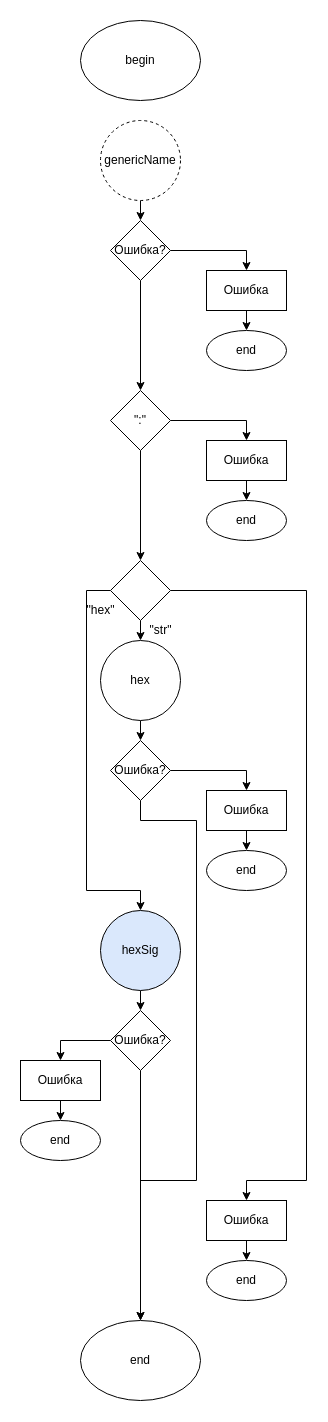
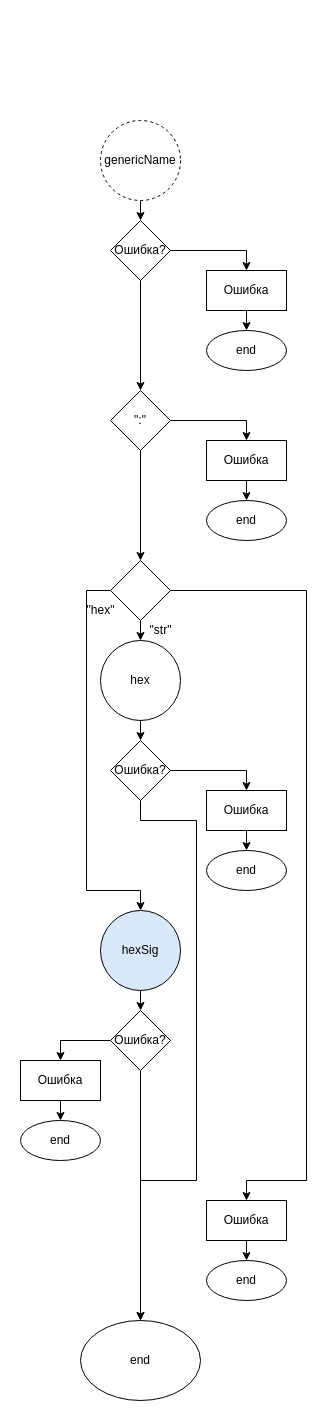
  <mxCell id="0" />
  <mxCell id="1" parent="0" />
- <mxCell id="2" value="begin" style="ellipse;whiteSpace=wrap;html=1;" vertex="1" parent="1"><mxGeometry x="80" y="20" width="120" height="80" as="geometry" /></mxCell>
  <mxCell id="3" style="edgeStyle=orthogonalEdgeStyle;rounded=0;orthogonalLoop=1;jettySize=auto;html=1;exitX=0.5;exitY=1;exitDx=0;exitDy=0;entryX=0.5;entryY=0;entryDx=0;entryDy=0;" edge="1" parent="1" source="4" target="7"><mxGeometry relative="1" as="geometry" /></mxCell>
  <mxCell id="4" value="genericName" style="ellipse;whiteSpace=wrap;html=1;aspect=fixed;dashed=1;" vertex="1" parent="1"><mxGeometry x="100" y="120" width="80" height="80" as="geometry" /></mxCell>
  <mxCell id="5" style="edgeStyle=orthogonalEdgeStyle;rounded=0;orthogonalLoop=1;jettySize=auto;html=1;exitX=1;exitY=0.5;exitDx=0;exitDy=0;entryX=0.5;entryY=0;entryDx=0;entryDy=0;" edge="1" parent="1" source="7" target="9"><mxGeometry relative="1" as="geometry" /></mxCell>
  <mxCell id="6" style="edgeStyle=orthogonalEdgeStyle;rounded=0;orthogonalLoop=1;jettySize=auto;html=1;exitX=0.5;exitY=1;exitDx=0;exitDy=0;entryX=0.5;entryY=0;entryDx=0;entryDy=0;" edge="1" parent="1" source="7" target="13"><mxGeometry relative="1" as="geometry" /></mxCell>
  <mxCell id="7" value="Ошибка?" style="rhombus;whiteSpace=wrap;html=1;" vertex="1" parent="1"><mxGeometry x="110" y="220" width="60" height="60" as="geometry" /></mxCell>
  <mxCell id="8" style="edgeStyle=orthogonalEdgeStyle;rounded=0;orthogonalLoop=1;jettySize=auto;html=1;exitX=0.5;exitY=1;exitDx=0;exitDy=0;entryX=0.5;entryY=0;entryDx=0;entryDy=0;" edge="1" parent="1" source="9" target="10"><mxGeometry relative="1" as="geometry" /></mxCell>
  <mxCell id="9" value="Ошибка" style="rounded=0;whiteSpace=wrap;html=1;" vertex="1" parent="1"><mxGeometry x="206" y="270" width="80" height="40" as="geometry" /></mxCell>
  <mxCell id="10" value="end" style="ellipse;whiteSpace=wrap;html=1;" vertex="1" parent="1"><mxGeometry x="206" y="330" width="80" height="40" as="geometry" /></mxCell>
  <mxCell id="11" style="edgeStyle=orthogonalEdgeStyle;rounded=0;orthogonalLoop=1;jettySize=auto;html=1;exitX=1;exitY=0.5;exitDx=0;exitDy=0;entryX=0.5;entryY=0;entryDx=0;entryDy=0;" edge="1" parent="1" source="13" target="15"><mxGeometry relative="1" as="geometry" /></mxCell>
  <mxCell id="12" style="edgeStyle=orthogonalEdgeStyle;rounded=0;orthogonalLoop=1;jettySize=auto;html=1;exitX=0.5;exitY=1;exitDx=0;exitDy=0;entryX=0.5;entryY=0;entryDx=0;entryDy=0;" edge="1" parent="1" source="13" target="20"><mxGeometry relative="1" as="geometry" /></mxCell>
  <mxCell id="13" value="&quot;:&quot;" style="rhombus;whiteSpace=wrap;html=1;" vertex="1" parent="1"><mxGeometry x="110" y="390" width="60" height="60" as="geometry" /></mxCell>
  <mxCell id="14" style="edgeStyle=orthogonalEdgeStyle;rounded=0;orthogonalLoop=1;jettySize=auto;html=1;exitX=0.5;exitY=1;exitDx=0;exitDy=0;entryX=0.5;entryY=0;entryDx=0;entryDy=0;" edge="1" parent="1" source="15" target="16"><mxGeometry relative="1" as="geometry" /></mxCell>
  <mxCell id="15" value="Ошибка" style="rounded=0;whiteSpace=wrap;html=1;" vertex="1" parent="1"><mxGeometry x="206" y="440" width="80" height="40" as="geometry" /></mxCell>
  <mxCell id="16" value="end" style="ellipse;whiteSpace=wrap;html=1;" vertex="1" parent="1"><mxGeometry x="206" y="500" width="80" height="40" as="geometry" /></mxCell>
  <mxCell id="17" style="edgeStyle=orthogonalEdgeStyle;rounded=0;orthogonalLoop=1;jettySize=auto;html=1;exitX=0.5;exitY=1;exitDx=0;exitDy=0;entryX=0.5;entryY=0;entryDx=0;entryDy=0;" edge="1" parent="1" source="20" target="22"><mxGeometry relative="1" as="geometry" /></mxCell>
  <mxCell id="18" style="edgeStyle=orthogonalEdgeStyle;rounded=0;orthogonalLoop=1;jettySize=auto;html=1;exitX=0;exitY=0.5;exitDx=0;exitDy=0;entryX=0.5;entryY=0;entryDx=0;entryDy=0;" edge="1" parent="1" source="20" target="31"><mxGeometry relative="1" as="geometry"><Array as="points"><mxPoint x="86" y="590" /><mxPoint x="86" y="890" /><mxPoint x="140" y="890" /></Array></mxGeometry></mxCell>
  <mxCell id="19" style="edgeStyle=orthogonalEdgeStyle;rounded=0;orthogonalLoop=1;jettySize=auto;html=1;exitX=1;exitY=0.5;exitDx=0;exitDy=0;entryX=0.5;entryY=0;entryDx=0;entryDy=0;" edge="1" parent="1" source="20" target="39"><mxGeometry relative="1" as="geometry"><Array as="points"><mxPoint x="306" y="590" /><mxPoint x="306" y="1180" /><mxPoint x="246" y="1180" /></Array></mxGeometry></mxCell>
  <mxCell id="20" value="" style="rhombus;whiteSpace=wrap;html=1;" vertex="1" parent="1"><mxGeometry x="110" y="560" width="60" height="60" as="geometry" /></mxCell>
  <mxCell id="21" style="edgeStyle=orthogonalEdgeStyle;rounded=0;orthogonalLoop=1;jettySize=auto;html=1;exitX=0.5;exitY=1;exitDx=0;exitDy=0;entryX=0.5;entryY=0;entryDx=0;entryDy=0;" edge="1" parent="1" source="22" target="25"><mxGeometry relative="1" as="geometry" /></mxCell>
  <mxCell id="22" value="hex" style="ellipse;whiteSpace=wrap;html=1;aspect=fixed;" vertex="1" parent="1"><mxGeometry x="100" y="640" width="80" height="80" as="geometry" /></mxCell>
  <mxCell id="23" style="edgeStyle=orthogonalEdgeStyle;rounded=0;orthogonalLoop=1;jettySize=auto;html=1;exitX=1;exitY=0.5;exitDx=0;exitDy=0;entryX=0.5;entryY=0;entryDx=0;entryDy=0;" edge="1" parent="1" source="25" target="27"><mxGeometry relative="1" as="geometry" /></mxCell>
  <mxCell id="24" style="edgeStyle=orthogonalEdgeStyle;rounded=0;orthogonalLoop=1;jettySize=auto;html=1;exitX=0.5;exitY=1;exitDx=0;exitDy=0;entryX=0.5;entryY=0;entryDx=0;entryDy=0;" edge="1" parent="1" source="25" target="41"><mxGeometry relative="1" as="geometry"><Array as="points"><mxPoint x="140" y="820" /><mxPoint x="196" y="820" /><mxPoint x="196" y="1180" /><mxPoint x="140" y="1180" /></Array></mxGeometry></mxCell>
  <mxCell id="25" value="Ошибка?" style="rhombus;whiteSpace=wrap;html=1;" vertex="1" parent="1"><mxGeometry x="110" y="740" width="60" height="60" as="geometry" /></mxCell>
  <mxCell id="26" style="edgeStyle=orthogonalEdgeStyle;rounded=0;orthogonalLoop=1;jettySize=auto;html=1;exitX=0.5;exitY=1;exitDx=0;exitDy=0;entryX=0.5;entryY=0;entryDx=0;entryDy=0;" edge="1" parent="1" source="27" target="28"><mxGeometry relative="1" as="geometry" /></mxCell>
  <mxCell id="27" value="Ошибка" style="rounded=0;whiteSpace=wrap;html=1;" vertex="1" parent="1"><mxGeometry x="206" y="790" width="80" height="40" as="geometry" /></mxCell>
  <mxCell id="28" value="end" style="ellipse;whiteSpace=wrap;html=1;" vertex="1" parent="1"><mxGeometry x="206" y="850" width="80" height="40" as="geometry" /></mxCell>
  <mxCell id="29" value="&quot;str&quot;" style="text;html=1;align=center;verticalAlign=middle;resizable=0;points=[];autosize=1;" vertex="1" parent="1"><mxGeometry x="140" y="620" width="40" height="20" as="geometry" /></mxCell>
  <mxCell id="30" style="edgeStyle=orthogonalEdgeStyle;rounded=0;orthogonalLoop=1;jettySize=auto;html=1;exitX=0.5;exitY=1;exitDx=0;exitDy=0;entryX=0.5;entryY=0;entryDx=0;entryDy=0;" edge="1" parent="1" source="31" target="34"><mxGeometry relative="1" as="geometry" /></mxCell>
  <mxCell id="31" value="hexSig" style="ellipse;whiteSpace=wrap;html=1;aspect=fixed;fillColor=#dae8fc;" vertex="1" parent="1"><mxGeometry x="100" y="910" width="80" height="80" as="geometry" /></mxCell>
  <mxCell id="32" style="edgeStyle=orthogonalEdgeStyle;rounded=0;orthogonalLoop=1;jettySize=auto;html=1;exitX=0.5;exitY=1;exitDx=0;exitDy=0;entryX=0.5;entryY=0;entryDx=0;entryDy=0;" edge="1" parent="1" source="34" target="41"><mxGeometry relative="1" as="geometry" /></mxCell>
  <mxCell id="33" style="edgeStyle=orthogonalEdgeStyle;rounded=0;orthogonalLoop=1;jettySize=auto;html=1;exitX=0;exitY=0.5;exitDx=0;exitDy=0;entryX=0.5;entryY=0;entryDx=0;entryDy=0;" edge="1" parent="1" source="34" target="36"><mxGeometry relative="1" as="geometry" /></mxCell>
  <mxCell id="34" value="Ошибка?" style="rhombus;whiteSpace=wrap;html=1;" vertex="1" parent="1"><mxGeometry x="110" y="1010" width="60" height="60" as="geometry" /></mxCell>
  <mxCell id="35" style="edgeStyle=orthogonalEdgeStyle;rounded=0;orthogonalLoop=1;jettySize=auto;html=1;exitX=0.5;exitY=1;exitDx=0;exitDy=0;entryX=0.5;entryY=0;entryDx=0;entryDy=0;" edge="1" parent="1" source="36" target="37"><mxGeometry relative="1" as="geometry" /></mxCell>
  <mxCell id="36" value="Ошибка" style="rounded=0;whiteSpace=wrap;html=1;" vertex="1" parent="1"><mxGeometry x="20" y="1060" width="80" height="40" as="geometry" /></mxCell>
  <mxCell id="37" value="end" style="ellipse;whiteSpace=wrap;html=1;" vertex="1" parent="1"><mxGeometry x="20" y="1120" width="80" height="40" as="geometry" /></mxCell>
  <mxCell id="38" style="edgeStyle=orthogonalEdgeStyle;rounded=0;orthogonalLoop=1;jettySize=auto;html=1;exitX=0.5;exitY=1;exitDx=0;exitDy=0;entryX=0.5;entryY=0;entryDx=0;entryDy=0;" edge="1" parent="1" source="39" target="40"><mxGeometry relative="1" as="geometry" /></mxCell>
  <mxCell id="39" value="Ошибка" style="rounded=0;whiteSpace=wrap;html=1;" vertex="1" parent="1"><mxGeometry x="206" y="1200" width="80" height="40" as="geometry" /></mxCell>
  <mxCell id="40" value="end" style="ellipse;whiteSpace=wrap;html=1;" vertex="1" parent="1"><mxGeometry x="206" y="1260" width="80" height="40" as="geometry" /></mxCell>
  <mxCell id="41" value="end" style="ellipse;whiteSpace=wrap;html=1;" vertex="1" parent="1"><mxGeometry x="80" y="1320" width="120" height="80" as="geometry" /></mxCell>
  <mxCell id="42" value="&quot;hex&quot;" style="text;html=1;align=center;verticalAlign=middle;resizable=0;points=[];autosize=1;" vertex="1" parent="1"><mxGeometry x="80" y="600" width="40" height="20" as="geometry" /></mxCell>
